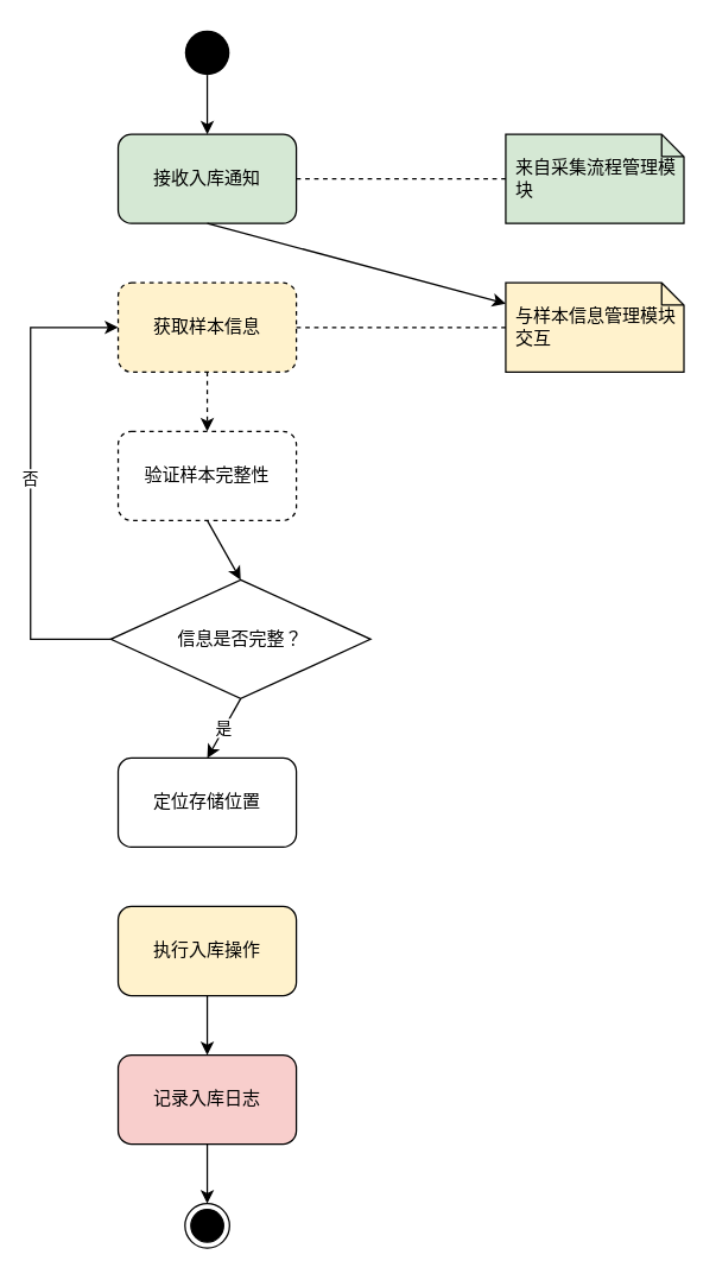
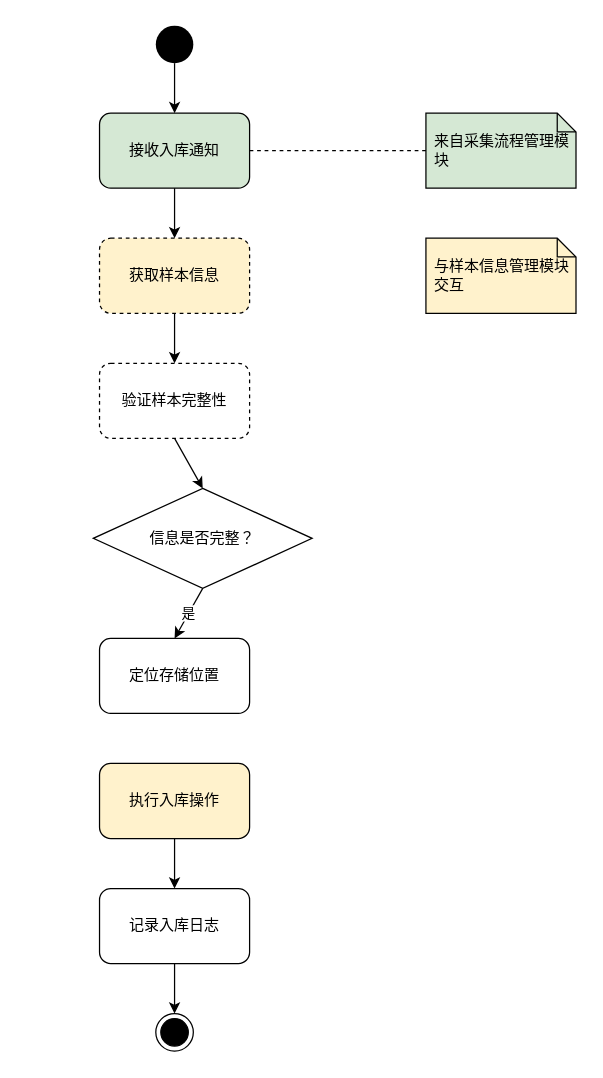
  <mxCell id="0" />
  <mxCell id="1" parent="0" />
  <mxCell id="2" value="" style="ellipse;fillColor=#000000;strokeColor=none;html=1;" parent="1" vertex="1"><mxGeometry x="124" y="20" width="30" height="30" as="geometry" /></mxCell>
  <mxCell id="3" value="接收入库通知" style="rounded=1;whiteSpace=wrap;html=1;fillColor=#d5e8d4;" parent="1" vertex="1"><mxGeometry x="79" y="90" width="120" height="60" as="geometry" /></mxCell>
  <mxCell id="4" value="获取样本信息" style="rounded=1;whiteSpace=wrap;html=1;fillColor=#fff2cc;dashed=1;" parent="1" vertex="1"><mxGeometry x="79" y="190" width="120" height="60" as="geometry" /></mxCell>
  <mxCell id="5" value="验证样本完整性" style="rounded=1;whiteSpace=wrap;html=1;dashed=1;" parent="1" vertex="1"><mxGeometry x="79" y="290" width="120" height="60" as="geometry" /></mxCell>
  <mxCell id="6" value="信息是否完整？" style="rhombus;whiteSpace=wrap;html=1;" parent="1" vertex="1"><mxGeometry x="74" y="390" width="175" height="80" as="geometry" /></mxCell>
  <mxCell id="7" value="定位存储位置" style="rounded=1;whiteSpace=wrap;html=1;" parent="1" vertex="1"><mxGeometry x="79" y="510" width="120" height="60" as="geometry" /></mxCell>
  <mxCell id="8" value="执行入库操作" style="rounded=1;whiteSpace=wrap;html=1;fillColor=#fff2cc;" parent="1" vertex="1"><mxGeometry x="79" y="610" width="120" height="60" as="geometry" /></mxCell>
- <mxCell id="9" value="记录入库日志" style="rounded=1;whiteSpace=wrap;html=1;fillColor=#f8cecc;" parent="1" vertex="1"><mxGeometry x="79" y="710" width="120" height="60" as="geometry" /></mxCell>
+ <mxCell id="9" value="记录入库日志" style="rounded=1;whiteSpace=wrap;html=1;" parent="1" vertex="1"><mxGeometry x="79" y="710" width="120" height="60" as="geometry" /></mxCell>
  <mxCell id="10" value="" style="ellipse;html=1;shape=endState;fillColor=#000000;strokeColor=#000000;" parent="1" vertex="1"><mxGeometry x="124" y="810" width="30" height="30" as="geometry" /></mxCell>
  <mxCell id="11" value="" style="endArrow=classic;html=1;rounded=0;exitX=0.5;exitY=1;exitDx=0;exitDy=0;entryX=0.5;entryY=0;entryDx=0;entryDy=0;" parent="1" source="2" target="3" edge="1"><mxGeometry width="50" height="50" relative="1" as="geometry" /></mxCell>
- <mxCell id="12" value="" style="endArrow=classic;html=1;rounded=0;exitX=0.5;exitY=1;exitDx=0;exitDy=0;" parent="1" source="3" target="20" edge="1"><mxGeometry width="50" height="50" relative="1" as="geometry" /></mxCell>
- <mxCell id="13" value="" style="endArrow=classic;html=1;rounded=0;exitX=0.5;exitY=1;exitDx=0;exitDy=0;entryX=0.5;entryY=0;entryDx=0;entryDy=0;dashed=1;" parent="1" source="4" target="5" edge="1"><mxGeometry width="50" height="50" relative="1" as="geometry" /></mxCell>
+ <mxCell id="12" value="" style="endArrow=classic;html=1;rounded=0;exitX=0.5;exitY=1;exitDx=0;exitDy=0;entryX=0.5;entryY=0;entryDx=0;entryDy=0;" parent="1" source="3" target="4" edge="1"><mxGeometry width="50" height="50" relative="1" as="geometry" /></mxCell>
+ <mxCell id="13" value="" style="endArrow=classic;html=1;rounded=0;exitX=0.5;exitY=1;exitDx=0;exitDy=0;entryX=0.5;entryY=0;entryDx=0;entryDy=0;" parent="1" source="4" target="5" edge="1"><mxGeometry width="50" height="50" relative="1" as="geometry" /></mxCell>
  <mxCell id="14" value="" style="endArrow=classic;html=1;rounded=0;exitX=0.5;exitY=1;exitDx=0;exitDy=0;entryX=0.5;entryY=0;entryDx=0;entryDy=0;" parent="1" source="5" target="6" edge="1"><mxGeometry width="50" height="50" relative="1" as="geometry" /></mxCell>
  <mxCell id="15" value="是" style="endArrow=classic;html=1;rounded=0;exitX=0.5;exitY=1;exitDx=0;exitDy=0;entryX=0.5;entryY=0;entryDx=0;entryDy=0;" parent="1" source="6" target="7" edge="1"><mxGeometry relative="1" as="geometry" /></mxCell>
- <mxCell id="16" value="否" style="endArrow=classic;html=1;rounded=0;exitX=0;exitY=0.5;exitDx=0;exitDy=0;entryX=0;entryY=0.5;entryDx=0;entryDy=0;" parent="1" source="6" target="4" edge="1"><mxGeometry relative="1" as="geometry"><Array as="points"><mxPoint x="20" y="430" /><mxPoint x="20" y="220" /></Array></mxGeometry></mxCell>
  <mxCell id="17" value="" style="endArrow=classic;html=1;rounded=0;exitX=0.5;exitY=1;exitDx=0;exitDy=0;entryX=0.5;entryY=0;entryDx=0;entryDy=0;" parent="1" source="8" target="9" edge="1"><mxGeometry width="50" height="50" relative="1" as="geometry" /></mxCell>
  <mxCell id="18" value="" style="endArrow=classic;html=1;rounded=0;exitX=0.5;exitY=1;exitDx=0;exitDy=0;entryX=0.5;entryY=0;entryDx=0;entryDy=0;" parent="1" source="9" target="10" edge="1"><mxGeometry width="50" height="50" relative="1" as="geometry" /></mxCell>
  <mxCell id="19" value="来自采集流程管理模块" style="shape=note;size=15;align=left;spacingLeft=5;html=1;whiteSpace=wrap;fillColor=#d5e8d4;" parent="1" vertex="1"><mxGeometry x="340" y="90" width="120" height="60" as="geometry" /></mxCell>
  <mxCell id="20" value="与样本信息管理模块交互" style="shape=note;size=15;align=left;spacingLeft=5;html=1;whiteSpace=wrap;fillColor=#fff2cc;" parent="1" vertex="1"><mxGeometry x="340" y="190" width="120" height="60" as="geometry" /></mxCell>
  <mxCell id="21" value="" style="endArrow=none;dashed=1;html=1;rounded=0;exitX=1;exitY=0.5;exitDx=0;exitDy=0;entryX=0;entryY=0.5;entryDx=0;entryDy=0;entryPerimeter=0;" parent="1" source="3" target="19" edge="1"><mxGeometry width="50" height="50" relative="1" as="geometry" /></mxCell>
- <mxCell id="22" value="" style="endArrow=none;dashed=1;html=1;rounded=0;exitX=1;exitY=0.5;exitDx=0;exitDy=0;entryX=0;entryY=0.5;entryDx=0;entryDy=0;entryPerimeter=0;" parent="1" source="4" target="20" edge="1"><mxGeometry width="50" height="50" relative="1" as="geometry" /></mxCell>
